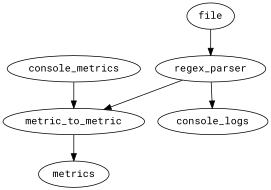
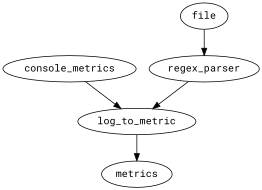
  digraph {
    data_dir="/var/lib/vector"
    fontname="Roboto Mono"
    node [fontname="Roboto Mono" type=console]
    edge [fontname="Roboto Mono"]
    regex_parser [regex="^(?P<host>[\w\.]+) - (?P<user>[\w-]+) \[(?P<timestamp>.*)\] \"(?P<method>[\w]+) (?P<path>.*)\" (?P<status>[\d]+) (?P<bytes_out>[\d]+)$" type=regex_parser]
-   log_to_metric [type=log_to_metric label=metric_to_metric]
+   log_to_metric [type=log_to_metric]
    file [include="sample.log" start_at_beginning=true type=file]
    console_metrics [encoding=json]
-   console_logs [encoding=text]
    n6 [buckets="0.0,10.0,100.0,1000.0,10000.0,100001.0" label=metrics namespace=vector type=prometheus]
    subgraph sub_1 {
      regex_parser
      log_to_metric
      subgraph sub_2 {
        subgraph sub_3 {
          field=message
          type=counter
        }
        subgraph sub_4 {
          field=bytes_out
          increment_by_value=true
          type=counter
        }
        subgraph sub_5 {
          field=bytes_out
          type=gauge
        }
        subgraph sub_6 {
          field=user
          type=set
        }
        subgraph sub_7 {
          field=bytes_out
          type=histogram
        }
      }
    }
    subgraph sub_8 {
      file
    }
    subgraph sub_9 {
      console_metrics
-     console_logs
      n6
    }
    regex_parser -> log_to_metric
-   regex_parser -> console_logs
    log_to_metric -> n6
    file -> regex_parser
    console_metrics -> log_to_metric
  }
